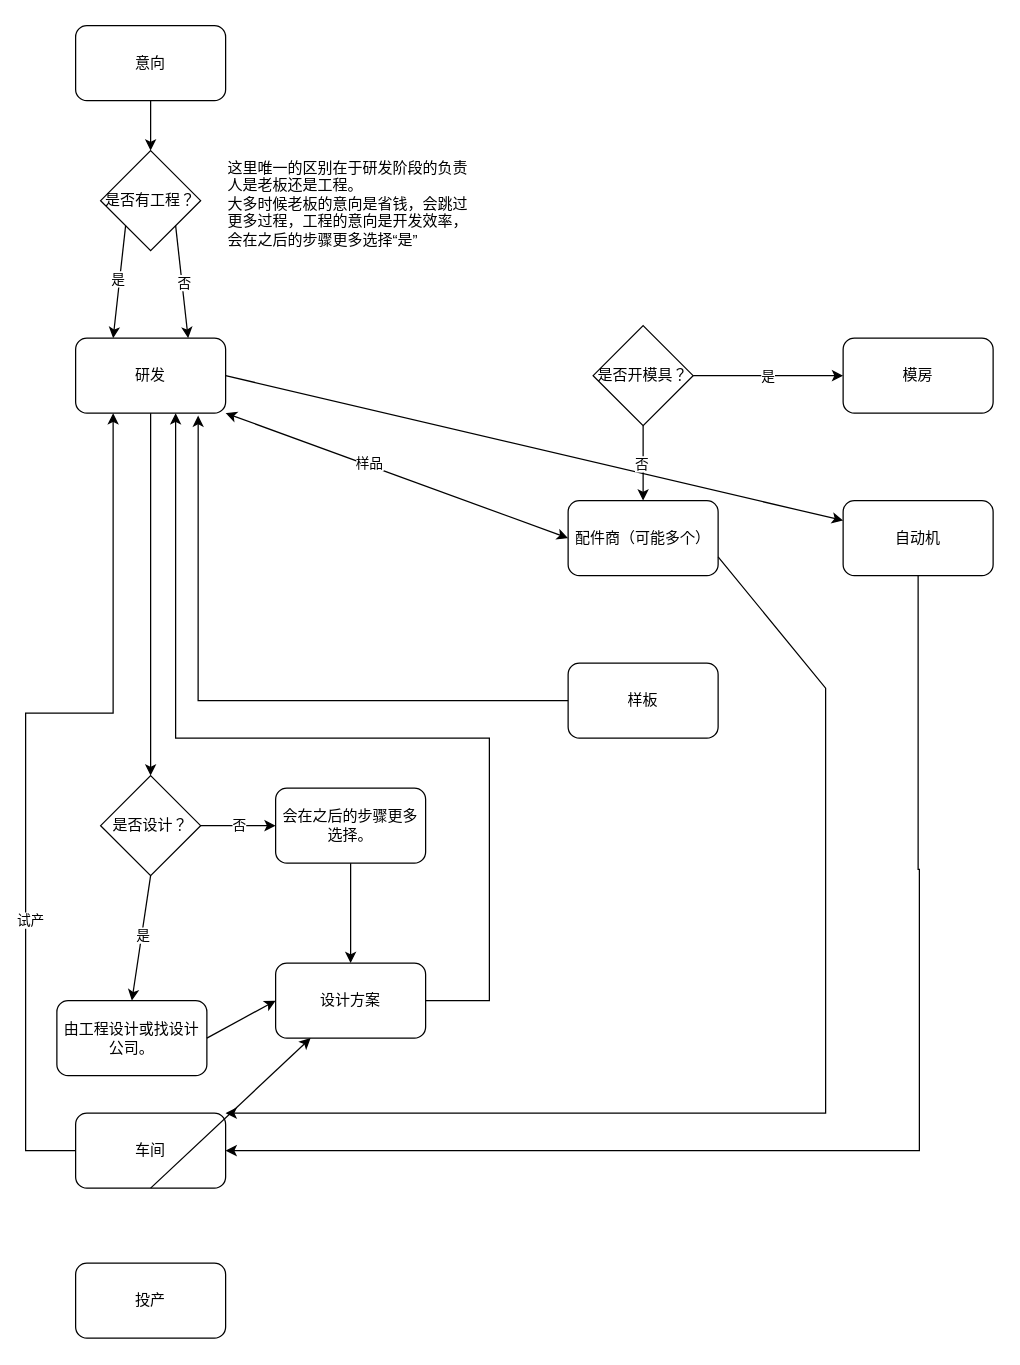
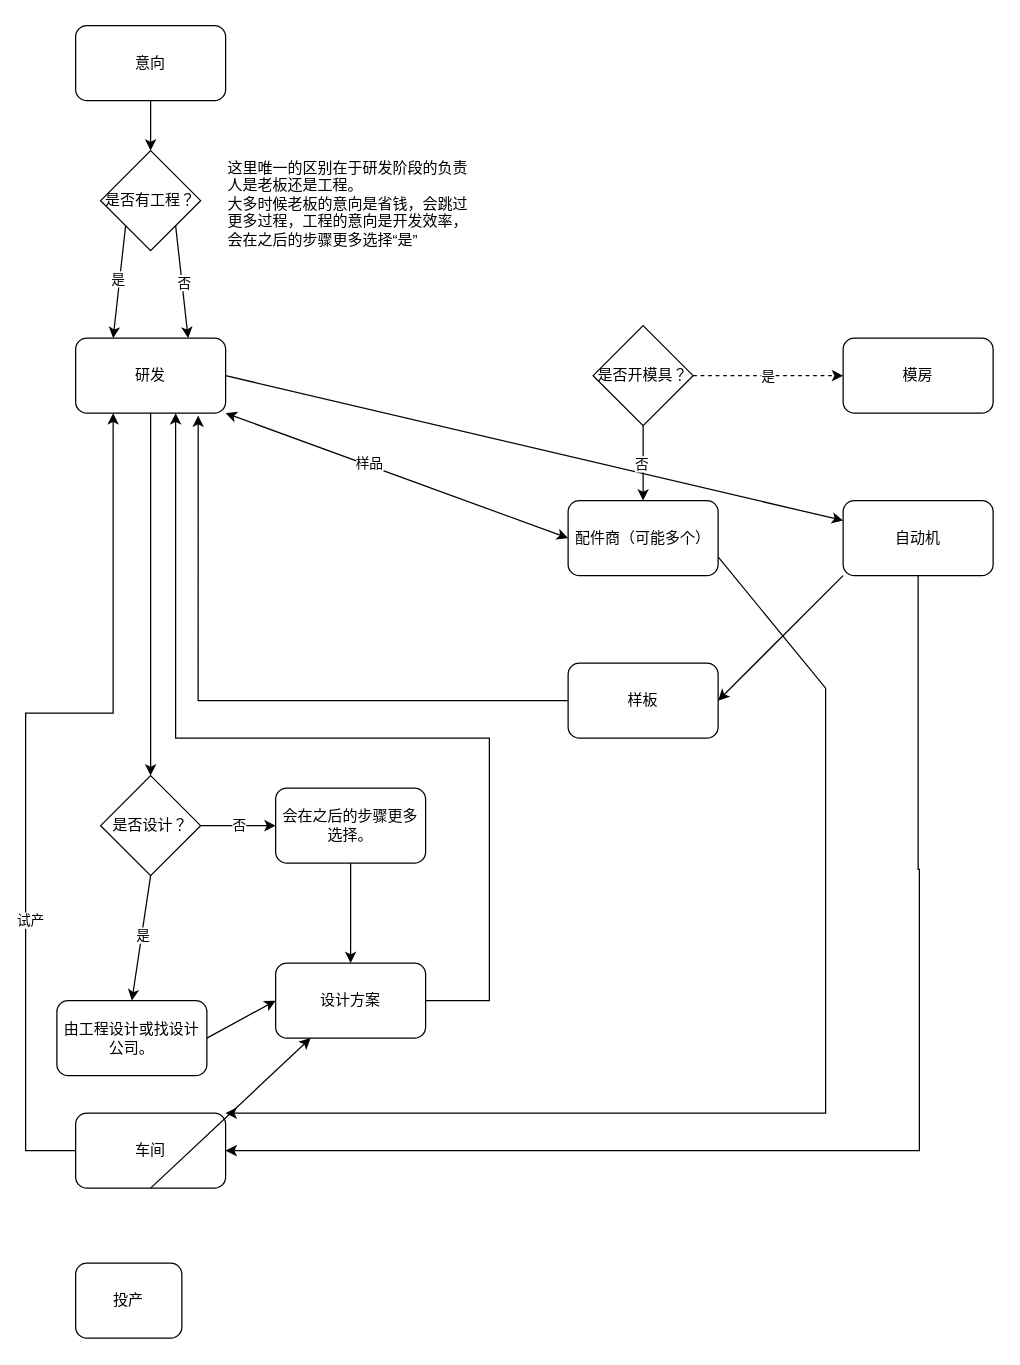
  <mxCell id="0" />
  <mxCell id="1" parent="0" />
- <mxCell id="2" value="投产" style="rounded=1;whiteSpace=wrap;html=1;" vertex="1" parent="1"><mxGeometry x="60" y="1010" width="120" height="60" as="geometry" /></mxCell>
+ <mxCell id="2" value="投产" style="rounded=1;whiteSpace=wrap;html=1;" vertex="1" parent="1"><mxGeometry x="60" y="1010" width="85" height="60" as="geometry" /></mxCell>
  <mxCell id="3" value="模房" style="rounded=1;whiteSpace=wrap;html=1;" vertex="1" parent="1"><mxGeometry x="674" y="270" width="120" height="60" as="geometry" /></mxCell>
  <mxCell id="4" value="是否开模具？" style="rhombus;whiteSpace=wrap;html=1;" vertex="1" parent="1"><mxGeometry x="474" y="260" width="80" height="80" as="geometry" /></mxCell>
  <mxCell id="5" value="是否设计？" style="rhombus;whiteSpace=wrap;html=1;" vertex="1" parent="1"><mxGeometry x="80" y="620" width="80" height="80" as="geometry" /></mxCell>
  <mxCell id="6" value="意向" style="rounded=1;whiteSpace=wrap;html=1;" vertex="1" parent="1"><mxGeometry x="60" y="20" width="120" height="60" as="geometry" /></mxCell>
  <mxCell id="7" value="" style="endArrow=classic;html=1;rounded=0;exitX=1;exitY=0.5;exitDx=0;exitDy=0;entryX=0;entryY=0.5;entryDx=0;entryDy=0;" edge="1" parent="1" source="5" target="9"><mxGeometry width="50" height="50" relative="1" as="geometry"><mxPoint x="360" y="630" as="sourcePoint" /><mxPoint x="260" y="560" as="targetPoint" /></mxGeometry></mxCell>
  <mxCell id="8" value="否" style="edgeLabel;html=1;align=center;verticalAlign=middle;resizable=0;points=[];" vertex="1" connectable="0" parent="7"><mxGeometry y="1" relative="1" as="geometry"><mxPoint as="offset" /></mxGeometry></mxCell>
  <mxCell id="9" value="会在之后的步骤更多选择。" style="rounded=1;whiteSpace=wrap;html=1;" vertex="1" parent="1"><mxGeometry x="220" y="630" width="120" height="60" as="geometry" /></mxCell>
  <mxCell id="10" value="" style="endArrow=classic;html=1;rounded=0;exitX=0.5;exitY=1;exitDx=0;exitDy=0;" edge="1" parent="1" source="6" target="14"><mxGeometry width="50" height="50" relative="1" as="geometry"><mxPoint x="90" y="330" as="sourcePoint" /><mxPoint x="120" y="130" as="targetPoint" /></mxGeometry></mxCell>
  <mxCell id="11" value="" style="endArrow=classic;html=1;rounded=0;exitX=0.5;exitY=1;exitDx=0;exitDy=0;entryX=0.5;entryY=0;entryDx=0;entryDy=0;" edge="1" parent="1" source="5" target="13"><mxGeometry width="50" height="50" relative="1" as="geometry"><mxPoint x="80" y="720" as="sourcePoint" /><mxPoint x="110" y="670" as="targetPoint" /></mxGeometry></mxCell>
  <mxCell id="12" value="是" style="edgeLabel;html=1;align=center;verticalAlign=middle;resizable=0;points=[];" vertex="1" connectable="0" parent="11"><mxGeometry x="-0.044" y="1" relative="1" as="geometry"><mxPoint as="offset" /></mxGeometry></mxCell>
  <mxCell id="13" value="由工程设计或找设计公司。" style="rounded=1;whiteSpace=wrap;html=1;" vertex="1" parent="1"><mxGeometry x="45" y="800" width="120" height="60" as="geometry" /></mxCell>
  <mxCell id="14" value="是否有工程？" style="rhombus;whiteSpace=wrap;html=1;" vertex="1" parent="1"><mxGeometry x="80" y="120" width="80" height="80" as="geometry" /></mxCell>
  <mxCell id="15" value="" style="endArrow=classic;html=1;rounded=0;exitX=0;exitY=1;exitDx=0;exitDy=0;entryX=0.25;entryY=0;entryDx=0;entryDy=0;" edge="1" parent="1" source="14" target="20"><mxGeometry width="50" height="50" relative="1" as="geometry"><mxPoint x="80" y="210" as="sourcePoint" /><mxPoint x="60" y="240" as="targetPoint" /></mxGeometry></mxCell>
  <mxCell id="16" value="是" style="edgeLabel;html=1;align=center;verticalAlign=middle;resizable=0;points=[];" vertex="1" connectable="0" parent="15"><mxGeometry x="-0.05" y="-2" relative="1" as="geometry"><mxPoint as="offset" /></mxGeometry></mxCell>
  <mxCell id="17" value="" style="endArrow=classic;html=1;rounded=0;exitX=1;exitY=1;exitDx=0;exitDy=0;entryX=0.75;entryY=0;entryDx=0;entryDy=0;" edge="1" parent="1" source="14" target="20"><mxGeometry width="50" height="50" relative="1" as="geometry"><mxPoint x="250" y="200" as="sourcePoint" /><mxPoint x="170" y="240" as="targetPoint" /></mxGeometry></mxCell>
  <mxCell id="18" value="否" style="edgeLabel;html=1;align=center;verticalAlign=middle;resizable=0;points=[];" vertex="1" connectable="0" parent="17"><mxGeometry x="0.025" y="1" relative="1" as="geometry"><mxPoint as="offset" /></mxGeometry></mxCell>
  <mxCell id="19" value="这里唯一的区别在于研发阶段的负责人是老板还是工程。&lt;div&gt;大多时候老板的意向是省钱，会跳过更多过程，工程的意向是开发效率，会在之后的步骤更多选择“是”&lt;/div&gt;" style="text;html=1;align=left;verticalAlign=top;whiteSpace=wrap;rounded=0;" vertex="1" parent="1"><mxGeometry x="180" y="120" width="200" height="90" as="geometry" /></mxCell>
  <mxCell id="20" value="研发" style="rounded=1;whiteSpace=wrap;html=1;" vertex="1" parent="1"><mxGeometry x="60" y="270" width="120" height="60" as="geometry" /></mxCell>
  <mxCell id="21" value="" style="endArrow=classic;html=1;rounded=0;exitX=0.5;exitY=1;exitDx=0;exitDy=0;entryX=0.5;entryY=0;entryDx=0;entryDy=0;" edge="1" parent="1" source="20" target="5"><mxGeometry width="50" height="50" relative="1" as="geometry"><mxPoint x="160" y="450" as="sourcePoint" /><mxPoint x="210" y="400" as="targetPoint" /></mxGeometry></mxCell>
  <mxCell id="22" value="" style="endArrow=classic;html=1;rounded=0;exitX=1;exitY=0.5;exitDx=0;exitDy=0;" edge="1" parent="1" source="20" target="35"><mxGeometry width="50" height="50" relative="1" as="geometry"><mxPoint x="240" y="460" as="sourcePoint" /><mxPoint x="290" y="410" as="targetPoint" /></mxGeometry></mxCell>
  <mxCell id="23" value="" style="endArrow=classic;html=1;rounded=0;exitX=0.5;exitY=1;exitDx=0;exitDy=0;entryX=0.5;entryY=0;entryDx=0;entryDy=0;" edge="1" parent="1" source="4" target="25"><mxGeometry width="50" height="50" relative="1" as="geometry"><mxPoint x="534" y="420" as="sourcePoint" /><mxPoint x="514" y="380" as="targetPoint" /></mxGeometry></mxCell>
  <mxCell id="24" value="否" style="edgeLabel;html=1;align=center;verticalAlign=middle;resizable=0;points=[];" vertex="1" connectable="0" parent="23"><mxGeometry y="-2" relative="1" as="geometry"><mxPoint as="offset" /></mxGeometry></mxCell>
  <mxCell id="25" value="配件商（可能多个）" style="rounded=1;whiteSpace=wrap;html=1;" vertex="1" parent="1"><mxGeometry x="454" y="400" width="120" height="60" as="geometry" /></mxCell>
- <mxCell id="26" value="" style="endArrow=classic;html=1;rounded=0;exitX=1;exitY=0.5;exitDx=0;exitDy=0;entryX=0;entryY=0.5;entryDx=0;entryDy=0;" edge="1" parent="1" source="4" target="3"><mxGeometry width="50" height="50" relative="1" as="geometry"><mxPoint x="654" y="340" as="sourcePoint" /><mxPoint x="654" y="300" as="targetPoint" /></mxGeometry></mxCell>
+ <mxCell id="26" value="" style="endArrow=classic;html=1;rounded=0;exitX=1;exitY=0.5;exitDx=0;exitDy=0;entryX=0;entryY=0.5;entryDx=0;entryDy=0;dashed=1;" edge="1" parent="1" source="4" target="3"><mxGeometry width="50" height="50" relative="1" as="geometry"><mxPoint x="654" y="340" as="sourcePoint" /><mxPoint x="654" y="300" as="targetPoint" /></mxGeometry></mxCell>
  <mxCell id="27" value="是" style="edgeLabel;html=1;align=center;verticalAlign=middle;resizable=0;points=[];" vertex="1" connectable="0" parent="26"><mxGeometry x="-0.02" relative="1" as="geometry"><mxPoint as="offset" /></mxGeometry></mxCell>
  <mxCell id="28" value="" style="endArrow=classic;html=1;rounded=0;exitX=0;exitY=0.5;exitDx=0;exitDy=0;entryX=1;entryY=1;entryDx=0;entryDy=0;startArrow=classic;startFill=1;" edge="1" parent="1" source="25" target="20"><mxGeometry width="50" height="50" relative="1" as="geometry"><mxPoint x="430" y="420" as="sourcePoint" /><mxPoint x="270" y="420" as="targetPoint" /></mxGeometry></mxCell>
  <mxCell id="29" value="样品" style="edgeLabel;html=1;align=center;verticalAlign=middle;resizable=0;points=[];" vertex="1" connectable="0" parent="28"><mxGeometry x="0.175" y="-2" relative="1" as="geometry"><mxPoint as="offset" /></mxGeometry></mxCell>
  <mxCell id="30" style="edgeStyle=orthogonalEdgeStyle;rounded=0;orthogonalLoop=1;jettySize=auto;html=1;" edge="1" parent="1" source="31"><mxGeometry relative="1" as="geometry"><mxPoint x="140" y="330" as="targetPoint" /><Array as="points"><mxPoint x="391" y="800" /><mxPoint x="391" y="590" /><mxPoint x="140" y="590" /><mxPoint x="140" y="330" /></Array></mxGeometry></mxCell>
  <mxCell id="31" value="设计方案" style="rounded=1;whiteSpace=wrap;html=1;" vertex="1" parent="1"><mxGeometry x="220" y="770" width="120" height="60" as="geometry" /></mxCell>
  <mxCell id="32" value="" style="endArrow=classic;html=1;rounded=0;exitX=0.5;exitY=1;exitDx=0;exitDy=0;entryX=0.5;entryY=0;entryDx=0;entryDy=0;" edge="1" parent="1" source="9" target="31"><mxGeometry width="50" height="50" relative="1" as="geometry"><mxPoint x="510" y="690" as="sourcePoint" /><mxPoint x="560" y="640" as="targetPoint" /></mxGeometry></mxCell>
  <mxCell id="33" value="" style="endArrow=classic;html=1;rounded=0;entryX=0;entryY=0.5;entryDx=0;entryDy=0;exitX=1;exitY=0.5;exitDx=0;exitDy=0;" edge="1" parent="1" source="13" target="31"><mxGeometry width="50" height="50" relative="1" as="geometry"><mxPoint x="110" y="940" as="sourcePoint" /><mxPoint x="160" y="890" as="targetPoint" /></mxGeometry></mxCell>
  <mxCell id="34" style="edgeStyle=orthogonalEdgeStyle;rounded=0;orthogonalLoop=1;jettySize=auto;html=1;entryX=1;entryY=0.5;entryDx=0;entryDy=0;" edge="1" parent="1" source="35" target="38"><mxGeometry relative="1" as="geometry"><mxPoint x="734" y="930" as="targetPoint" /><Array as="points"><mxPoint x="734" y="695" /><mxPoint x="735" y="695" /><mxPoint x="735" y="920" /></Array></mxGeometry></mxCell>
  <mxCell id="35" value="自动机" style="rounded=1;whiteSpace=wrap;html=1;" vertex="1" parent="1"><mxGeometry x="674" y="400" width="120" height="60" as="geometry" /></mxCell>
  <mxCell id="36" value="样板" style="rounded=1;whiteSpace=wrap;html=1;" vertex="1" parent="1"><mxGeometry x="454" y="530" width="120" height="60" as="geometry" /></mxCell>
+ <mxCell id="37" value="" style="endArrow=classic;html=1;rounded=0;entryX=1;entryY=0.5;entryDx=0;entryDy=0;exitX=0;exitY=1;exitDx=0;exitDy=0;" edge="1" parent="1" source="35" target="36"><mxGeometry width="50" height="50" relative="1" as="geometry"><mxPoint x="740" y="610" as="sourcePoint" /><mxPoint x="790" y="560" as="targetPoint" /></mxGeometry></mxCell>
  <mxCell id="38" value="车间" style="rounded=1;whiteSpace=wrap;html=1;" vertex="1" parent="1"><mxGeometry x="60" y="890" width="120" height="60" as="geometry" /></mxCell>
  <mxCell id="39" style="edgeStyle=orthogonalEdgeStyle;rounded=0;orthogonalLoop=1;jettySize=auto;html=1;entryX=0.817;entryY=1.033;entryDx=0;entryDy=0;entryPerimeter=0;" edge="1" parent="1" source="36" target="20"><mxGeometry relative="1" as="geometry" /></mxCell>
  <mxCell id="40" value="" style="endArrow=classic;html=1;rounded=0;exitX=1;exitY=0.75;exitDx=0;exitDy=0;entryX=1;entryY=0;entryDx=0;entryDy=0;" edge="1" parent="1" source="25" target="38"><mxGeometry width="50" height="50" relative="1" as="geometry"><mxPoint x="610" y="680" as="sourcePoint" /><mxPoint x="660" y="890" as="targetPoint" /><Array as="points"><mxPoint x="660" y="550" /><mxPoint x="660" y="890" /></Array></mxGeometry></mxCell>
  <mxCell id="41" value="" style="endArrow=classic;html=1;rounded=0;exitX=0.5;exitY=1;exitDx=0;exitDy=0;" edge="1" parent="1" source="38" target="31"><mxGeometry width="50" height="50" relative="1" as="geometry"><mxPoint x="80" y="860" as="sourcePoint" /><mxPoint x="130" y="810" as="targetPoint" /></mxGeometry></mxCell>
  <mxCell id="42" value="" style="endArrow=classic;html=1;rounded=0;entryX=0.25;entryY=1;entryDx=0;entryDy=0;exitX=0;exitY=0.5;exitDx=0;exitDy=0;" edge="1" parent="1" source="38" target="20"><mxGeometry width="50" height="50" relative="1" as="geometry"><mxPoint x="20" y="930" as="sourcePoint" /><mxPoint x="-30" y="780" as="targetPoint" /><Array as="points"><mxPoint x="20" y="920" /><mxPoint x="20" y="570" /><mxPoint x="90" y="570" /></Array></mxGeometry></mxCell>
  <mxCell id="43" value="试产" style="edgeLabel;html=1;align=center;verticalAlign=middle;resizable=0;points=[];" vertex="1" connectable="0" parent="42"><mxGeometry x="-0.357" y="-3" relative="1" as="geometry"><mxPoint as="offset" /></mxGeometry></mxCell>
